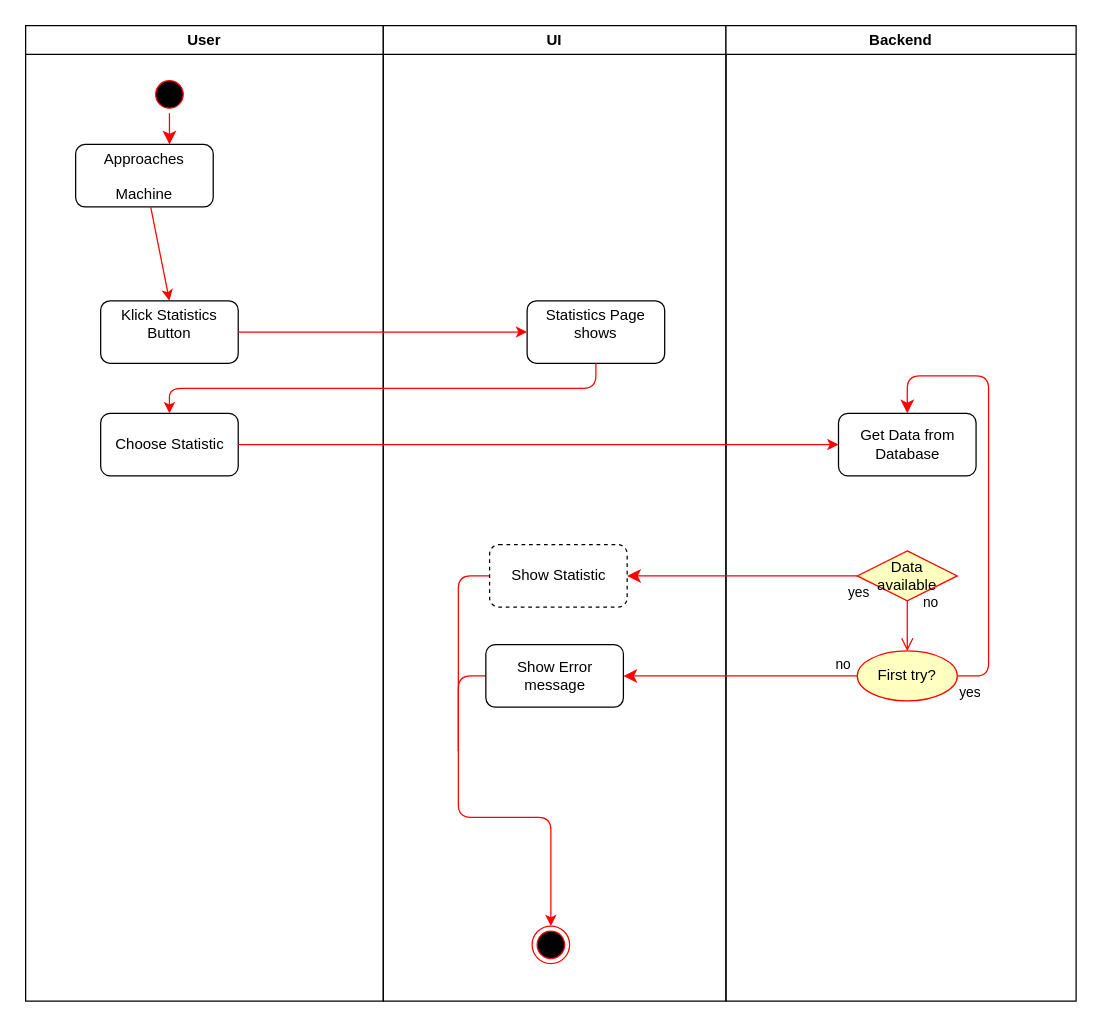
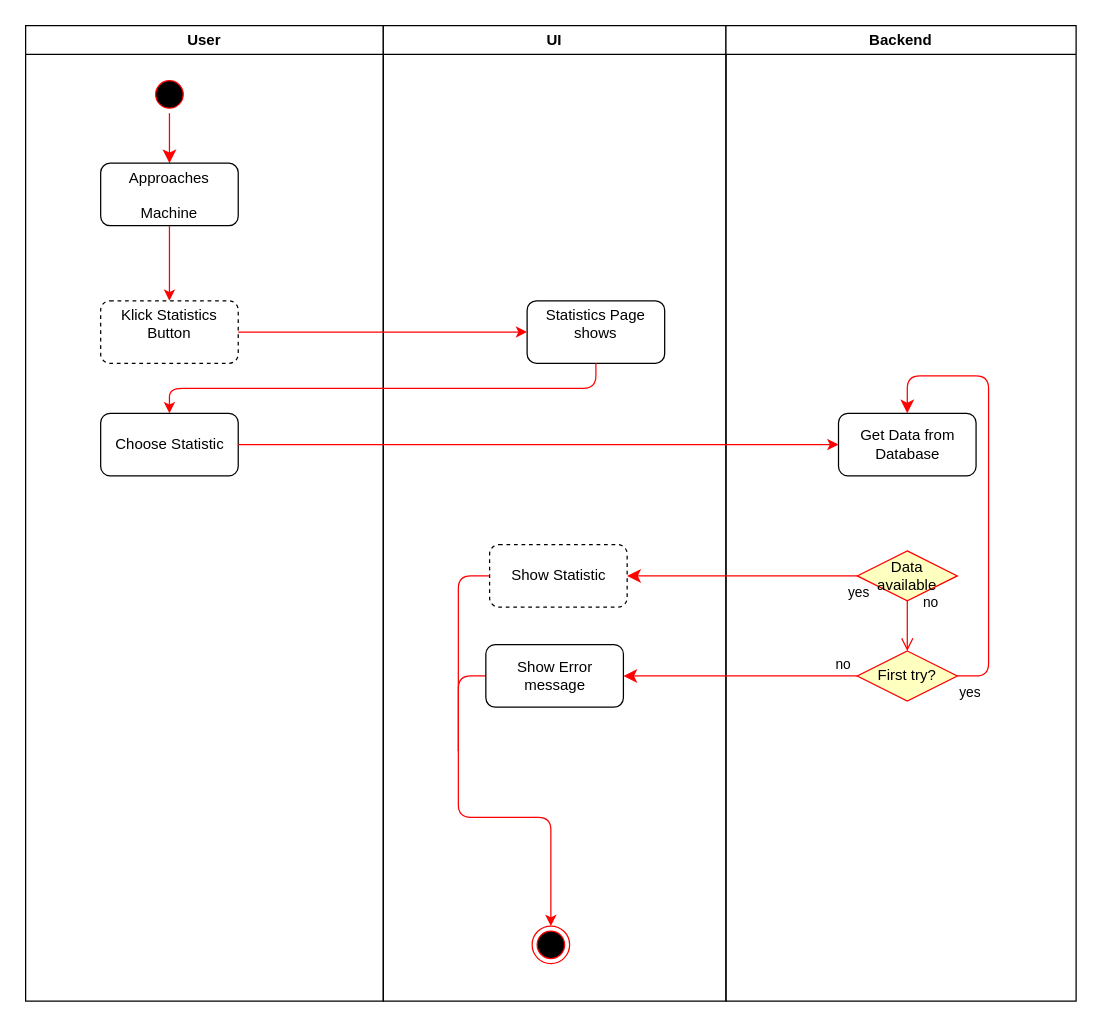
  <mxCell id="0" />
  <mxCell id="1" parent="0" />
  <mxCell id="2" value="User" style="swimlane;whiteSpace=wrap" parent="1" vertex="1"><mxGeometry x="20" y="20" width="286" height="780" as="geometry" /></mxCell>
  <mxCell id="3" value="" style="ellipse;shape=startState;fillColor=#000000;strokeColor=#ff0000;" parent="2" vertex="1"><mxGeometry x="100" y="40" width="30" height="30" as="geometry" /></mxCell>
  <mxCell id="4" value="" style="edgeStyle=elbowEdgeStyle;elbow=horizontal;verticalAlign=bottom;endArrow=classic;endSize=8;strokeColor=#FF0000;endFill=1;rounded=0" parent="2" source="3" target="5" edge="1"><mxGeometry x="100" y="40" as="geometry"><mxPoint x="115" y="110" as="targetPoint" /></mxGeometry></mxCell>
- <mxCell id="5" value="Approaches &#10;&#10;Machine" style="rounded=1;" parent="2" vertex="1"><mxGeometry x="40" y="95" width="110" height="50" as="geometry" /></mxCell>
+ <mxCell id="5" value="Approaches &#10;&#10;Machine" style="rounded=1;" parent="2" vertex="1"><mxGeometry x="60" y="110" width="110" height="50" as="geometry" /></mxCell>
  <mxCell id="6" value="" style="endArrow=classic;strokeColor=#FF0000;endFill=1;rounded=0;entryX=0.5;entryY=0;entryDx=0;entryDy=0;" parent="2" source="5" target="8" edge="1"><mxGeometry relative="1" as="geometry"><mxPoint x="115" y="220" as="targetPoint" /></mxGeometry></mxCell>
  <mxCell id="7" value="Choose Statistic" style="html=1;rounded=1;" parent="2" vertex="1"><mxGeometry x="60" y="310" width="110" height="50" as="geometry" /></mxCell>
- <mxCell id="8" value="Klick Statistics&#10;Button&#10;" style="rounded=1;" parent="2" vertex="1"><mxGeometry x="60" y="220" width="110" height="50" as="geometry" /></mxCell>
+ <mxCell id="8" value="Klick Statistics&#10;Button&#10;" style="rounded=1;dashed=1;" parent="2" vertex="1"><mxGeometry x="60" y="220" width="110" height="50" as="geometry" /></mxCell>
  <mxCell id="9" value="UI" style="swimlane;whiteSpace=wrap;startSize=23;" parent="1" vertex="1"><mxGeometry x="306" y="20" width="274" height="780" as="geometry" /></mxCell>
  <mxCell id="10" value="Statistics Page &#10;shows&#10;" style="rounded=1;" parent="9" vertex="1"><mxGeometry x="115" y="220" width="110" height="50" as="geometry" /></mxCell>
  <mxCell id="11" value="" style="ellipse;shape=endState;fillColor=#000000;strokeColor=#ff0000" parent="9" vertex="1"><mxGeometry x="119" y="720" width="30" height="30" as="geometry" /></mxCell>
  <mxCell id="12" value="Show Statistic" style="html=1;rounded=1;dashed=1;" parent="9" vertex="1"><mxGeometry x="85" y="415" width="110" height="50" as="geometry" /></mxCell>
  <mxCell id="13" style="edgeStyle=orthogonalEdgeStyle;rounded=1;orthogonalLoop=1;jettySize=auto;html=1;entryX=0.5;entryY=0;entryDx=0;entryDy=0;exitX=0;exitY=0.5;exitDx=0;exitDy=0;strokeColor=#FF0000;" parent="9" source="14" target="11" edge="1"><mxGeometry relative="1" as="geometry"><Array as="points"><mxPoint x="60" y="520" /><mxPoint x="60" y="633" /><mxPoint x="134" y="633" /></Array></mxGeometry></mxCell>
  <mxCell id="14" value="&lt;div&gt;Show Error &lt;br&gt;&lt;/div&gt;&lt;div&gt;message&lt;/div&gt;" style="html=1;rounded=1;" parent="9" vertex="1"><mxGeometry x="82" y="495" width="110" height="50" as="geometry" /></mxCell>
  <mxCell id="15" value="" style="endArrow=none;html=1;strokeColor=#FF0000;" parent="9" edge="1"><mxGeometry width="50" height="50" relative="1" as="geometry"><mxPoint x="60" y="580" as="sourcePoint" /><mxPoint x="85" y="440" as="targetPoint" /><Array as="points"><mxPoint x="60" y="440" /></Array></mxGeometry></mxCell>
  <mxCell id="16" value="Backend" style="swimlane;whiteSpace=wrap;startSize=23;" parent="1" vertex="1"><mxGeometry x="580" y="20" width="280" height="780" as="geometry" /></mxCell>
  <mxCell id="17" value="&lt;div&gt;Get Data from&lt;/div&gt;&lt;div&gt;Database&lt;br&gt;&lt;/div&gt;" style="html=1;rounded=1;" parent="16" vertex="1"><mxGeometry x="90" y="310" width="110" height="50" as="geometry" /></mxCell>
  <mxCell id="18" value="&lt;div&gt;Data&lt;/div&gt;&lt;div&gt;available&lt;br&gt;&lt;/div&gt;" style="rhombus;whiteSpace=wrap;html=1;fillColor=#ffffc0;strokeColor=#ff0000;" parent="16" vertex="1"><mxGeometry x="105" y="420" width="80" height="40" as="geometry" /></mxCell>
  <mxCell id="19" value="no" style="edgeStyle=orthogonalEdgeStyle;html=1;align=left;verticalAlign=bottom;endArrow=open;endSize=8;strokeColor=#ff0000;exitX=0.5;exitY=1;exitDx=0;exitDy=0;" parent="16" source="18" edge="1"><mxGeometry x="-0.5" y="11" relative="1" as="geometry"><mxPoint x="145" y="500" as="targetPoint" /><mxPoint as="offset" /></mxGeometry></mxCell>
- <mxCell id="20" value="First try?" style="ellipse;whiteSpace=wrap;html=1;fillColor=#ffffc0;strokeColor=#ff0000;" parent="16" vertex="1"><mxGeometry x="105" y="500" width="80" height="40" as="geometry" /></mxCell>
+ <mxCell id="20" value="First try?" style="rhombus;whiteSpace=wrap;html=1;fillColor=#ffffc0;strokeColor=#ff0000;" parent="16" vertex="1"><mxGeometry x="105" y="500" width="80" height="40" as="geometry" /></mxCell>
  <mxCell id="21" value="yes" style="edgeStyle=orthogonalEdgeStyle;html=1;align=left;verticalAlign=top;endArrow=classic;endSize=8;strokeColor=#ff0000;entryX=0.5;entryY=0;entryDx=0;entryDy=0;endFill=1;" parent="16" source="20" target="17" edge="1"><mxGeometry x="-1" relative="1" as="geometry"><mxPoint x="145" y="600" as="targetPoint" /><Array as="points"><mxPoint x="210" y="520" /><mxPoint x="210" y="280" /><mxPoint x="145" y="280" /></Array></mxGeometry></mxCell>
  <mxCell id="22" value="" style="edgeStyle=orthogonalEdgeStyle;rounded=1;orthogonalLoop=1;jettySize=auto;html=1;exitX=0.5;exitY=1;exitDx=0;exitDy=0;strokeColor=#FF0000;" parent="1" source="10" target="7" edge="1"><mxGeometry relative="1" as="geometry" /></mxCell>
  <mxCell id="23" style="edgeStyle=orthogonalEdgeStyle;rounded=0;orthogonalLoop=1;jettySize=auto;html=1;entryX=0;entryY=0.5;entryDx=0;entryDy=0;strokeColor=#FF0000;" parent="1" source="8" target="10" edge="1"><mxGeometry relative="1" as="geometry" /></mxCell>
  <mxCell id="24" value="" style="edgeStyle=orthogonalEdgeStyle;rounded=0;orthogonalLoop=1;jettySize=auto;html=1;strokeColor=#FF0000;" parent="1" source="7" target="17" edge="1"><mxGeometry relative="1" as="geometry" /></mxCell>
  <mxCell id="25" value="yes" style="edgeStyle=orthogonalEdgeStyle;html=1;align=left;verticalAlign=top;endArrow=classic;endSize=8;strokeColor=#ff0000;exitX=0;exitY=0.5;exitDx=0;exitDy=0;entryX=1;entryY=0.5;entryDx=0;entryDy=0;endFill=1;" parent="1" source="18" target="12" edge="1"><mxGeometry x="-0.902" relative="1" as="geometry"><mxPoint x="496" y="460" as="targetPoint" /><mxPoint as="offset" /></mxGeometry></mxCell>
  <mxCell id="26" value="no" style="edgeStyle=orthogonalEdgeStyle;html=1;align=left;verticalAlign=bottom;endArrow=classic;endSize=8;strokeColor=#ff0000;exitX=0;exitY=0.5;exitDx=0;exitDy=0;entryX=1;entryY=0.5;entryDx=0;entryDy=0;endFill=1;" parent="1" source="20" target="14" edge="1"><mxGeometry x="-0.797" relative="1" as="geometry"><mxPoint x="496" y="540" as="targetPoint" /><mxPoint as="offset" /></mxGeometry></mxCell>
